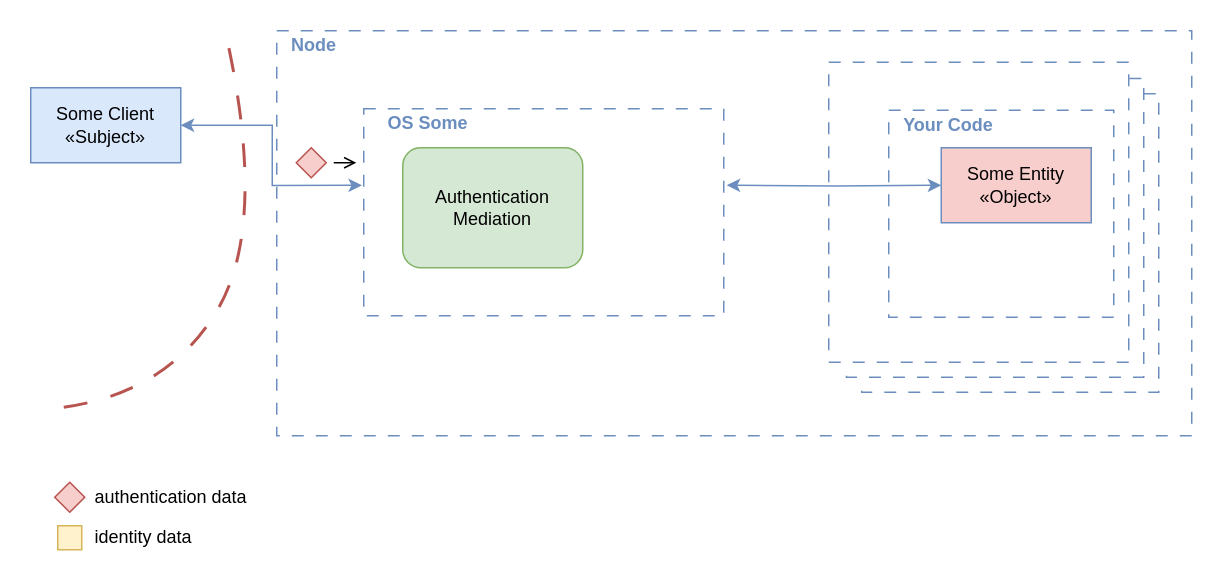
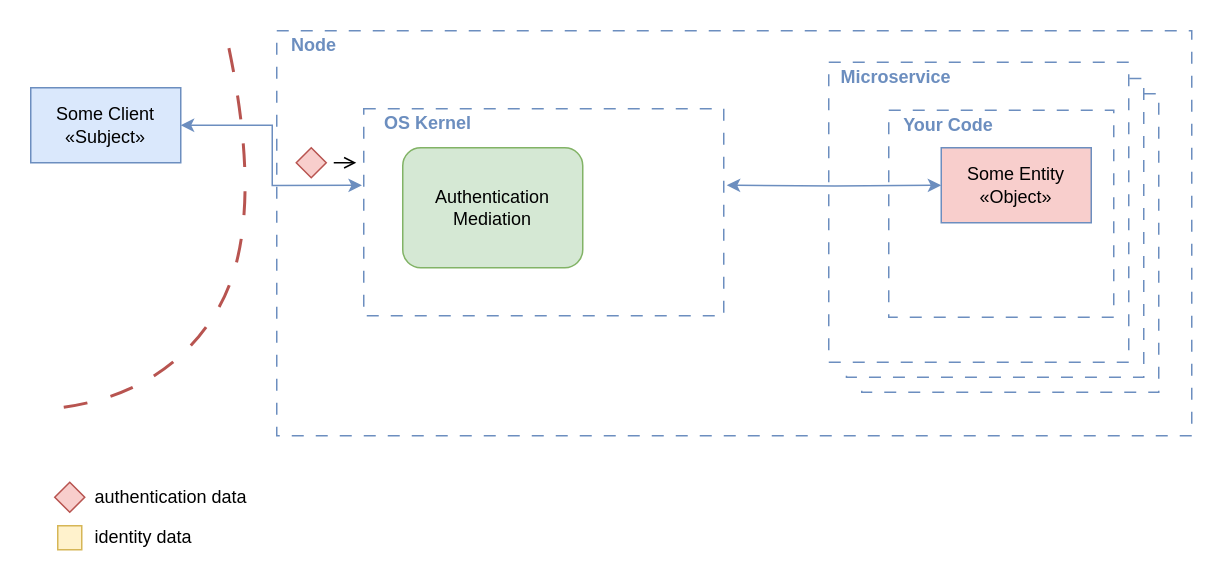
  <mxCell id="0" />
  <mxCell id="1" parent="0" />
  <mxCell id="2" value="" style="rounded=0;whiteSpace=wrap;html=1;fillColor=none;strokeColor=#6c8ebf;dashed=1;dashPattern=8 8;" vertex="1" parent="1"><mxGeometry x="184" y="20" width="610" height="270" as="geometry" /></mxCell>
  <mxCell id="3" value="" style="rounded=0;whiteSpace=wrap;html=1;fillColor=none;strokeColor=#6c8ebf;dashed=1;dashPattern=8 8;" vertex="1" parent="1"><mxGeometry x="552" y="41" width="200" height="200" as="geometry" /></mxCell>
  <mxCell id="4" value="" style="rounded=0;whiteSpace=wrap;html=1;fillColor=none;strokeColor=#6c8ebf;dashed=1;dashPattern=8 8;" vertex="1" parent="1"><mxGeometry x="242" y="72" width="240" height="138" as="geometry" /></mxCell>
  <mxCell id="5" value="" style="rounded=0;whiteSpace=wrap;html=1;fillColor=none;strokeColor=#6c8ebf;dashed=1;dashPattern=8 8;" vertex="1" parent="1"><mxGeometry x="592" y="73" width="150" height="138" as="geometry" /></mxCell>
  <mxCell id="6" style="edgeStyle=orthogonalEdgeStyle;rounded=0;orthogonalLoop=1;jettySize=auto;html=1;entryX=0;entryY=0.5;entryDx=0;entryDy=0;startArrow=classic;startFill=1;fillColor=#dae8fc;strokeColor=#6c8ebf;" edge="1" parent="1" target="10"><mxGeometry relative="1" as="geometry"><mxPoint x="484" y="123" as="sourcePoint" /></mxGeometry></mxCell>
  <mxCell id="7" value="Authentication Mediation" style="rounded=1;whiteSpace=wrap;html=1;fillColor=#d5e8d4;strokeColor=#82b366;" vertex="1" parent="1"><mxGeometry x="268" y="98" width="120" height="80" as="geometry" /></mxCell>
  <mxCell id="8" style="edgeStyle=orthogonalEdgeStyle;rounded=0;orthogonalLoop=1;jettySize=auto;html=1;startArrow=classic;startFill=1;fillColor=#dae8fc;strokeColor=#6c8ebf;entryX=-0.005;entryY=0.37;entryDx=0;entryDy=0;entryPerimeter=0;" edge="1" parent="1" source="9" target="4"><mxGeometry relative="1" as="geometry"><mxPoint x="232" y="121" as="targetPoint" /></mxGeometry></mxCell>
  <mxCell id="9" value="Some Client&lt;br&gt;«Subject»" style="rounded=0;whiteSpace=wrap;html=1;fillColor=#dae8fc;strokeColor=#6c8ebf;" vertex="1" parent="1"><mxGeometry x="20" y="58" width="100" height="50" as="geometry" /></mxCell>
  <mxCell id="10" value="Some Entity&lt;br&gt;«Object»" style="rounded=0;whiteSpace=wrap;html=1;fillColor=#f8cecc;strokeColor=#6c8ebf;" vertex="1" parent="1"><mxGeometry x="627" y="98" width="100" height="50" as="geometry" /></mxCell>
+ <mxCell id="11" value="Microservice" style="text;html=1;align=center;verticalAlign=middle;whiteSpace=wrap;rounded=0;fillColor=none;fontColor=#6C8EBF;fontStyle=1" vertex="1" parent="1"><mxGeometry x="552" y="41" width="90" height="19" as="geometry" /></mxCell>
  <mxCell id="12" value="Your Code" style="text;html=1;align=center;verticalAlign=middle;whiteSpace=wrap;rounded=0;fillColor=none;fontColor=#6C8EBF;fontStyle=1" vertex="1" parent="1"><mxGeometry x="592" y="73" width="80" height="19" as="geometry" /></mxCell>
  <mxCell id="13" value="" style="rhombus;whiteSpace=wrap;html=1;fillColor=#f8cecc;strokeColor=#b85450;" vertex="1" parent="1"><mxGeometry x="36" y="321" width="20" height="20" as="geometry" /></mxCell>
  <mxCell id="14" value="&lt;div align=&quot;left&quot;&gt;authentication data&lt;/div&gt;" style="text;html=1;align=left;verticalAlign=middle;whiteSpace=wrap;rounded=0;" vertex="1" parent="1"><mxGeometry x="61" y="321" width="145" height="20" as="geometry" /></mxCell>
  <mxCell id="15" value="" style="rhombus;whiteSpace=wrap;html=1;fillColor=#f8cecc;strokeColor=#b85450;" vertex="1" parent="1"><mxGeometry x="197" y="98" width="20" height="20" as="geometry" /></mxCell>
- <mxCell id="16" value="OS Some" style="text;html=1;align=center;verticalAlign=middle;whiteSpace=wrap;rounded=0;fillColor=none;fontColor=#6C8EBF;fontStyle=1" vertex="1" parent="1"><mxGeometry x="241" y="72" width="88" height="19" as="geometry" /></mxCell>
+ <mxCell id="16" value="OS Kernel" style="text;html=1;align=center;verticalAlign=middle;whiteSpace=wrap;rounded=0;fillColor=none;fontColor=#6C8EBF;fontStyle=1" vertex="1" parent="1"><mxGeometry x="241" y="72" width="88" height="19" as="geometry" /></mxCell>
  <mxCell id="17" value="" style="whiteSpace=wrap;html=1;aspect=fixed;fillColor=#fff2cc;strokeColor=#d6b656;" vertex="1" parent="1"><mxGeometry x="38" y="350" width="16" height="16" as="geometry" /></mxCell>
  <mxCell id="18" value="&lt;div&gt;identity data&lt;/div&gt;" style="text;html=1;align=left;verticalAlign=middle;whiteSpace=wrap;rounded=0;" vertex="1" parent="1"><mxGeometry x="61" y="348" width="145" height="20" as="geometry" /></mxCell>
  <mxCell id="19" style="edgeStyle=orthogonalEdgeStyle;rounded=0;orthogonalLoop=1;jettySize=auto;html=1;entryX=0.059;entryY=1.015;entryDx=0;entryDy=0;entryPerimeter=0;exitX=1.002;exitY=0.054;exitDx=0;exitDy=0;exitPerimeter=0;endArrow=none;startFill=0;dashed=1;dashPattern=8 8;fillColor=#dae8fc;strokeColor=#6c8ebf;" edge="1" parent="1" source="3" target="3"><mxGeometry relative="1" as="geometry"><Array as="points"><mxPoint x="762" y="52" /><mxPoint x="762" y="251" /><mxPoint x="564" y="251" /></Array></mxGeometry></mxCell>
  <mxCell id="20" style="edgeStyle=orthogonalEdgeStyle;rounded=0;orthogonalLoop=1;jettySize=auto;html=1;entryX=0.059;entryY=1.015;entryDx=0;entryDy=0;entryPerimeter=0;exitX=1.002;exitY=0.054;exitDx=0;exitDy=0;exitPerimeter=0;endArrow=none;startFill=0;dashed=1;dashPattern=8 8;fillColor=#dae8fc;strokeColor=#6c8ebf;" edge="1" parent="1"><mxGeometry relative="1" as="geometry"><mxPoint x="762" y="62" as="sourcePoint" /><mxPoint x="574" y="254" as="targetPoint" /><Array as="points"><mxPoint x="772" y="62" /><mxPoint x="772" y="261" /><mxPoint x="574" y="261" /></Array></mxGeometry></mxCell>
  <mxCell id="21" value="" style="endArrow=open;html=1;rounded=0;endFill=0;" edge="1" parent="1"><mxGeometry width="50" height="50" relative="1" as="geometry"><mxPoint x="222" y="108" as="sourcePoint" /><mxPoint x="237" y="108" as="targetPoint" /></mxGeometry></mxCell>
  <mxCell id="22" value="" style="curved=1;endArrow=none;html=1;rounded=0;dashed=1;dashPattern=8 8;startFill=0;fillColor=#f8cecc;strokeColor=#b85450;startSize=9;endSize=8;strokeWidth=2;" edge="1" parent="1"><mxGeometry width="50" height="50" relative="1" as="geometry"><mxPoint x="42" y="271" as="sourcePoint" /><mxPoint x="152" y="31" as="targetPoint" /><Array as="points"><mxPoint x="112" y="261" /><mxPoint x="177" y="151" /></Array></mxGeometry></mxCell>
  <mxCell id="23" value="Node" style="text;html=1;align=center;verticalAlign=middle;whiteSpace=wrap;rounded=0;fillColor=none;fontColor=#6C8EBF;fontStyle=1" vertex="1" parent="1"><mxGeometry x="184" y="20" width="50" height="19" as="geometry" /></mxCell>
